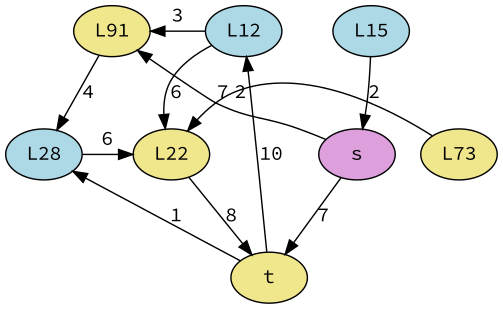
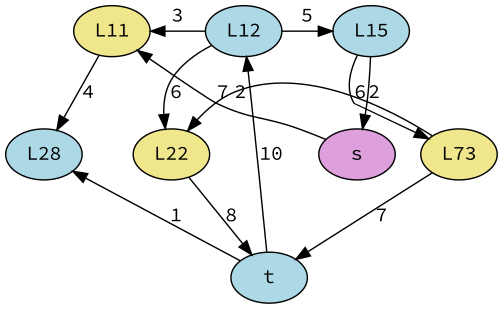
  digraph {
    fontname="Source Code Pro"
    ordering=out
    node [fillcolor=khaki fontname="Source Code Pro" style=filled]
    edge [fontname="Source Code Pro"]
-   L11 [label=L91]
+   L11
    L12 [fillcolor=lightblue]
    n3 [fillcolor=lightblue label=L15]
    n4 [fillcolor=lightblue label=L28]
    L22
    n6 [label=L73]
    n7 [fillcolor=plum label=s]
-   n8 [label=t]
+   n8 [fillcolor=lightblue label=t]
    subgraph sub_1 {
      rank=same
      L11
      L12
      n3
    }
    subgraph sub_2 {
      rank=same
      n4
      L22
      n6
    }
    L11 -> n4 [label=4]
    L12 -> L11 [constraint=false label=3]
+   L12 -> n3 [label=5]
    L12 -> L22 [label=6]
+   n3 -> n6 [label=6]
    n3 -> n7 [label=2]
-   n4 -> L22 [label=6]
    L22 -> n8 [label=8]
    n6 -> L22 [constraint=false label=2]
-   n7 -> n8 [label=7]
+   n6 -> n8 [label=7]
    n7 -> L11 [label=7]
    n8 -> L12 [label=10]
    n8 -> n4 [label=1]
  }
